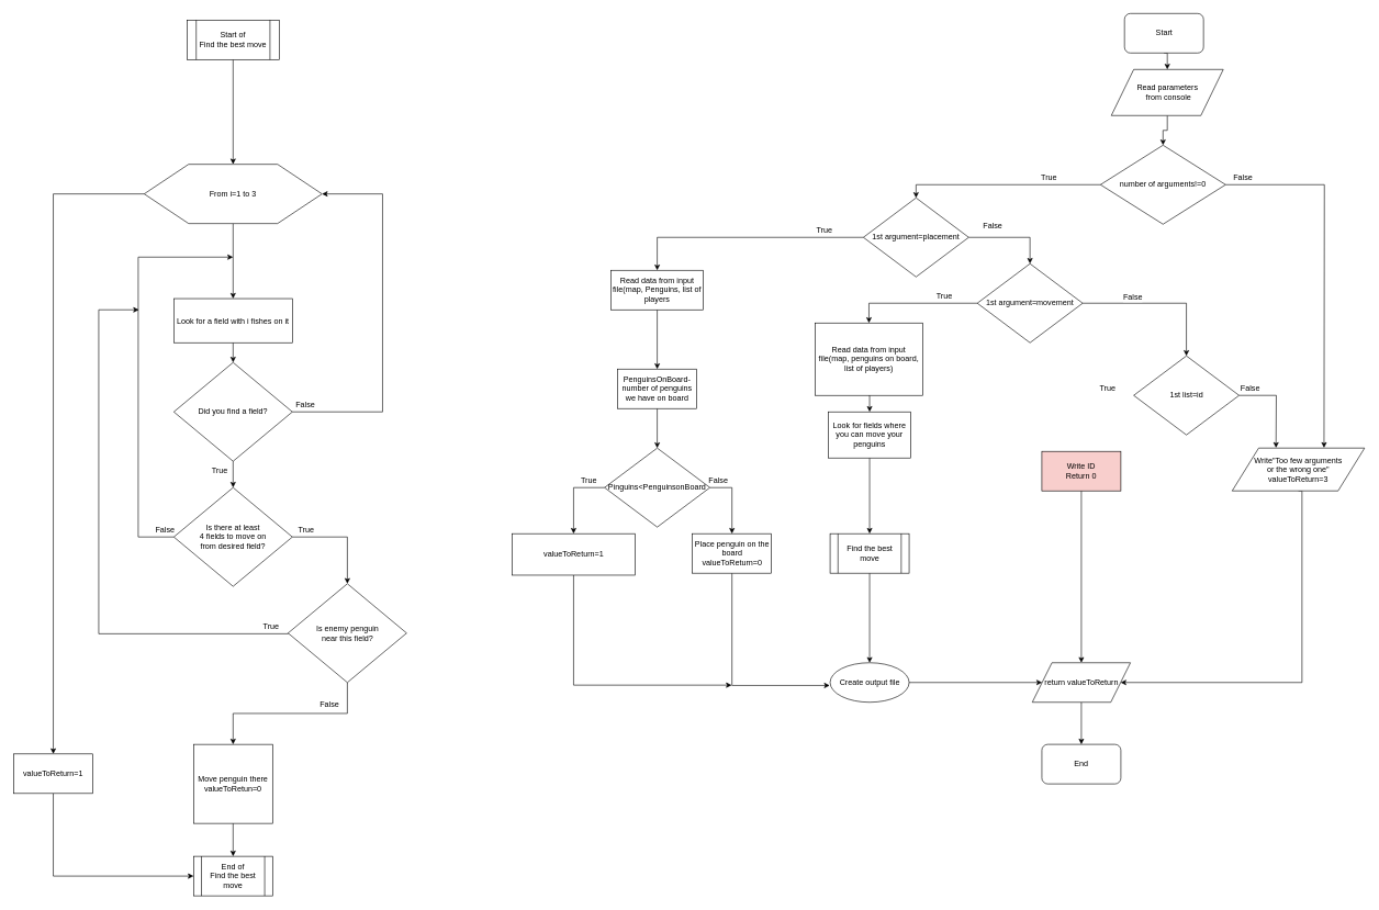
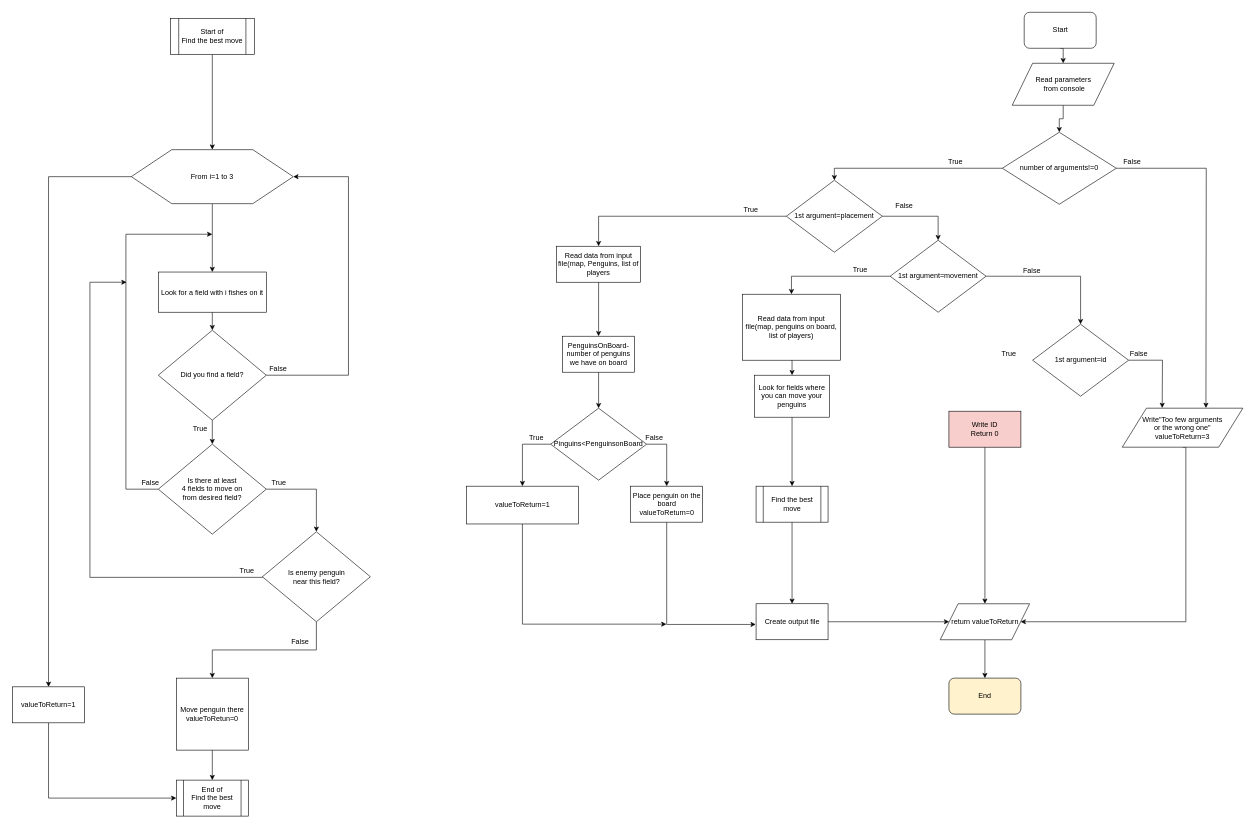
  <mxCell id="0" />
  <mxCell id="1" parent="0" />
  <mxCell id="2" style="edgeStyle=orthogonalEdgeStyle;rounded=0;orthogonalLoop=1;jettySize=auto;html=1;exitX=0;exitY=0.5;exitDx=0;exitDy=0;entryX=0.5;entryY=0;entryDx=0;entryDy=0;" parent="1" source="27" target="4" edge="1"><mxGeometry relative="1" as="geometry"><mxPoint x="1220" y="750" as="targetPoint" /><mxPoint x="1327" y="600" as="sourcePoint" /></mxGeometry></mxCell>
  <mxCell id="3" style="edgeStyle=orthogonalEdgeStyle;rounded=0;orthogonalLoop=1;jettySize=auto;html=1;exitX=0.5;exitY=1;exitDx=0;exitDy=0;entryX=0.5;entryY=0;entryDx=0;entryDy=0;" parent="1" source="4" target="16" edge="1"><mxGeometry relative="1" as="geometry"><mxPoint x="1225" y="850" as="targetPoint" /></mxGeometry></mxCell>
  <mxCell id="4" value="Read data from input file(map, Penguins, list of players" style="rounded=0;whiteSpace=wrap;html=1;" parent="1" vertex="1"><mxGeometry x="927" y="410" width="140" height="60" as="geometry" /></mxCell>
- <mxCell id="5" value="End" style="rounded=1;whiteSpace=wrap;html=1;" parent="1" vertex="1"><mxGeometry x="1581" y="1130" width="120" height="60" as="geometry" /></mxCell>
+ <mxCell id="5" value="End" style="rounded=1;whiteSpace=wrap;html=1;fillColor=#fff2cc;" parent="1" vertex="1"><mxGeometry x="1581" y="1130" width="120" height="60" as="geometry" /></mxCell>
  <mxCell id="6" style="edgeStyle=orthogonalEdgeStyle;rounded=0;orthogonalLoop=1;jettySize=auto;html=1;exitX=1;exitY=0.5;exitDx=0;exitDy=0;entryX=0.5;entryY=0;entryDx=0;entryDy=0;" parent="1" source="29" target="45" edge="1"><mxGeometry relative="1" as="geometry"><mxPoint x="1310.765" y="1142.529" as="sourcePoint" /><mxPoint x="1380.176" y="1194.294" as="targetPoint" /></mxGeometry></mxCell>
  <mxCell id="7" value="False" style="text;html=1;align=center;verticalAlign=middle;whiteSpace=wrap;rounded=0;" parent="1" vertex="1"><mxGeometry x="1070" y="720" width="40" height="20" as="geometry" /></mxCell>
  <mxCell id="8" value="True" style="text;html=1;align=center;verticalAlign=middle;whiteSpace=wrap;rounded=0;" parent="1" vertex="1"><mxGeometry x="870" y="720" width="47" height="20" as="geometry" /></mxCell>
  <mxCell id="9" style="edgeStyle=orthogonalEdgeStyle;rounded=0;orthogonalLoop=1;jettySize=auto;html=1;exitX=0.5;exitY=1;exitDx=0;exitDy=0;entryX=0.5;entryY=0;entryDx=0;entryDy=0;" parent="1" source="10" target="20" edge="1"><mxGeometry relative="1" as="geometry"><mxPoint x="1780" y="910" as="targetPoint" /></mxGeometry></mxCell>
  <mxCell id="10" value="Read data from input file(map, penguins on board, list of players)" style="rounded=0;whiteSpace=wrap;html=1;" parent="1" vertex="1"><mxGeometry x="1237" y="490" width="163" height="110" as="geometry" /></mxCell>
  <mxCell id="11" style="edgeStyle=orthogonalEdgeStyle;rounded=0;orthogonalLoop=1;jettySize=auto;html=1;exitX=0;exitY=0.5;exitDx=0;exitDy=0;entryX=0.5;entryY=0;entryDx=0;entryDy=0;" parent="1" source="32" target="10" edge="1"><mxGeometry relative="1" as="geometry"><mxPoint x="1780" y="720" as="targetPoint" /><mxPoint x="1790" y="670" as="sourcePoint" /></mxGeometry></mxCell>
  <mxCell id="12" style="edgeStyle=orthogonalEdgeStyle;rounded=0;orthogonalLoop=1;jettySize=auto;html=1;exitX=0;exitY=0.5;exitDx=0;exitDy=0;entryX=0.5;entryY=0;entryDx=0;entryDy=0;" parent="1" source="14" target="27" edge="1"><mxGeometry relative="1" as="geometry"><mxPoint x="1407" y="540" as="targetPoint" /></mxGeometry></mxCell>
  <mxCell id="13" style="edgeStyle=orthogonalEdgeStyle;rounded=0;orthogonalLoop=1;jettySize=auto;html=1;exitX=1;exitY=0.5;exitDx=0;exitDy=0;entryX=0.75;entryY=0;entryDx=0;entryDy=0;" parent="1" source="14" edge="1"><mxGeometry relative="1" as="geometry"><mxPoint x="2009.471" y="679.647" as="targetPoint" /></mxGeometry></mxCell>
  <mxCell id="14" value="number of arguments!=0" style="rhombus;whiteSpace=wrap;html=1;" parent="1" vertex="1"><mxGeometry x="1670" y="220" width="190" height="120" as="geometry" /></mxCell>
  <mxCell id="15" style="edgeStyle=orthogonalEdgeStyle;rounded=0;orthogonalLoop=1;jettySize=auto;html=1;exitX=0.5;exitY=1;exitDx=0;exitDy=0;entryX=0.5;entryY=0;entryDx=0;entryDy=0;" parent="1" source="16" target="29" edge="1"><mxGeometry relative="1" as="geometry" /></mxCell>
  <mxCell id="16" value="PenguinsOnBoard-number of penguins we have on board" style="rounded=0;whiteSpace=wrap;html=1;" parent="1" vertex="1"><mxGeometry x="937" width="120" height="60" as="geometry" y="560" /></mxCell>
  <mxCell id="17" style="edgeStyle=orthogonalEdgeStyle;rounded=0;orthogonalLoop=1;jettySize=auto;html=1;exitX=1;exitY=0.5;exitDx=0;exitDy=0;entryX=0;entryY=0.5;entryDx=0;entryDy=0;" edge="1" parent="1" source="18" target="79"><mxGeometry relative="1" as="geometry" /></mxCell>
- <mxCell id="18" value="Create output file" style="ellipse;whiteSpace=wrap;html=1;" parent="1" vertex="1"><mxGeometry x="1259.5" y="1006" width="120" height="60" as="geometry" /></mxCell>
+ <mxCell id="18" value="Create output file" style="rounded=0;whiteSpace=wrap;html=1;" parent="1" vertex="1"><mxGeometry x="1259.5" y="1006" width="120" height="60" as="geometry" /></mxCell>
  <mxCell id="19" style="edgeStyle=orthogonalEdgeStyle;rounded=0;orthogonalLoop=1;jettySize=auto;html=1;exitX=0.5;exitY=1;exitDx=0;exitDy=0;entryX=0.5;entryY=0;entryDx=0;entryDy=0;" parent="1" source="20" target="48" edge="1"><mxGeometry relative="1" as="geometry"><mxPoint x="1317.5" y="732.167" as="targetPoint" /></mxGeometry></mxCell>
  <mxCell id="20" value="Look for fields where you can move your penguins" style="rounded=0;whiteSpace=wrap;html=1;" parent="1" vertex="1"><mxGeometry x="1257" y="625" width="125" height="70" as="geometry" /></mxCell>
  <mxCell id="21" style="edgeStyle=orthogonalEdgeStyle;rounded=0;orthogonalLoop=1;jettySize=auto;html=1;exitX=0.5;exitY=1;exitDx=0;exitDy=0;entryX=0.5;entryY=0;entryDx=0;entryDy=0;" parent="1" source="48" target="18" edge="1"><mxGeometry relative="1" as="geometry"><mxPoint x="1316.824" y="829.588" as="targetPoint" /><mxPoint x="1317.5" y="792.167" as="sourcePoint" /></mxGeometry></mxCell>
  <mxCell id="22" style="edgeStyle=orthogonalEdgeStyle;rounded=0;orthogonalLoop=1;jettySize=auto;html=1;exitX=0.5;exitY=1;exitDx=0;exitDy=0;entryX=0.5;entryY=0;entryDx=0;entryDy=0;" parent="1" source="23" target="25" edge="1"><mxGeometry relative="1" as="geometry"><mxPoint x="1778" y="119" as="targetPoint" /></mxGeometry></mxCell>
  <mxCell id="23" value="Start" style="rounded=1;whiteSpace=wrap;html=1;" parent="1" vertex="1"><mxGeometry x="1706.5" y="20" width="120" height="60" as="geometry" /></mxCell>
  <mxCell id="24" style="edgeStyle=orthogonalEdgeStyle;rounded=0;orthogonalLoop=1;jettySize=auto;html=1;exitX=0.5;exitY=1;exitDx=0;exitDy=0;entryX=0.5;entryY=0;entryDx=0;entryDy=0;" parent="1" source="25" target="14" edge="1"><mxGeometry relative="1" as="geometry" /></mxCell>
  <mxCell id="25" value="Read parameters&lt;br&gt;&amp;nbsp;from console" style="shape=parallelogram;perimeter=parallelogramPerimeter;whiteSpace=wrap;html=1;rounded=0;" parent="1" vertex="1"><mxGeometry x="1686.5" y="105" width="170" height="70" as="geometry" /></mxCell>
  <mxCell id="26" value="" style="edgeStyle=orthogonalEdgeStyle;rounded=0;orthogonalLoop=1;jettySize=auto;html=1;entryX=0.5;entryY=0;entryDx=0;entryDy=0;" parent="1" source="27" target="32" edge="1"><mxGeometry relative="1" as="geometry"><mxPoint x="1710" y="436" as="targetPoint" /></mxGeometry></mxCell>
  <mxCell id="27" value="1st argument=placement" style="rhombus;whiteSpace=wrap;html=1;rounded=0;" parent="1" vertex="1"><mxGeometry x="1310" y="300" width="160" height="120" as="geometry" /></mxCell>
  <mxCell id="28" style="edgeStyle=orthogonalEdgeStyle;rounded=0;orthogonalLoop=1;jettySize=auto;html=1;exitX=0;exitY=0.5;exitDx=0;exitDy=0;entryX=0.5;entryY=0;entryDx=0;entryDy=0;" parent="1" source="29" target="43" edge="1"><mxGeometry relative="1" as="geometry" /></mxCell>
  <mxCell id="29" value="Pinguins&amp;lt;PenguinsonBoard" style="rhombus;whiteSpace=wrap;html=1;rounded=0;" parent="1" vertex="1"><mxGeometry x="917" y="680" width="160" height="120" as="geometry" /></mxCell>
  <mxCell id="30" value="" style="edgeStyle=orthogonalEdgeStyle;rounded=0;orthogonalLoop=1;jettySize=auto;html=1;entryX=0.5;entryY=0;entryDx=0;entryDy=0;" parent="1" source="32" target="34" edge="1"><mxGeometry relative="1" as="geometry"><mxPoint x="1960" y="710" as="targetPoint" /><Array as="points"><mxPoint x="1801" y="460" /></Array></mxGeometry></mxCell>
  <mxCell id="31" value="False" style="text;html=1;resizable=0;points=[];align=center;verticalAlign=middle;labelBackgroundColor=#ffffff;" parent="30" vertex="1" connectable="0"><mxGeometry x="-0.238" y="4" relative="1" as="geometry"><mxPoint x="-14.5" y="-6" as="offset" /></mxGeometry></mxCell>
  <mxCell id="32" value="1st argument=movement" style="rhombus;whiteSpace=wrap;html=1;rounded=0;" parent="1" vertex="1"><mxGeometry x="1483" y="400" width="160" height="120" as="geometry" /></mxCell>
  <mxCell id="33" style="edgeStyle=orthogonalEdgeStyle;rounded=0;orthogonalLoop=1;jettySize=auto;html=1;exitX=1;exitY=0.5;exitDx=0;exitDy=0;entryX=0.25;entryY=0;entryDx=0;entryDy=0;" parent="1" source="34" edge="1"><mxGeometry relative="1" as="geometry"><mxPoint x="1936.529" y="679.647" as="targetPoint" /></mxGeometry></mxCell>
- <mxCell id="34" value="1st list=id" style="rhombus;whiteSpace=wrap;html=1;rounded=0;" parent="1" vertex="1"><mxGeometry x="1720.5" y="540" width="160" height="120" as="geometry" /></mxCell>
+ <mxCell id="34" value="1st argument=id" style="rhombus;whiteSpace=wrap;html=1;rounded=0;" parent="1" vertex="1"><mxGeometry x="1720.5" y="540" width="160" height="120" as="geometry" /></mxCell>
  <mxCell id="35" value="True" style="text;html=1;resizable=0;points=[];autosize=1;align=left;verticalAlign=top;spacingTop=-4;" parent="1" vertex="1"><mxGeometry x="1237" y="340" width="40" height="20" as="geometry" /></mxCell>
  <mxCell id="36" value="False" style="text;html=1;resizable=0;points=[];autosize=1;align=left;verticalAlign=top;spacingTop=-4;rotation=0;" parent="1" vertex="1"><mxGeometry x="1490" y="333" width="40" height="20" as="geometry" /></mxCell>
  <mxCell id="37" value="True" style="text;html=1;resizable=0;points=[];autosize=1;align=left;verticalAlign=top;spacingTop=-4;" parent="1" vertex="1"><mxGeometry x="1419" y="440" width="40" height="20" as="geometry" /></mxCell>
  <mxCell id="38" style="edgeStyle=orthogonalEdgeStyle;rounded=0;orthogonalLoop=1;jettySize=auto;html=1;exitX=0.5;exitY=1;exitDx=0;exitDy=0;entryX=0.5;entryY=0;entryDx=0;entryDy=0;" edge="1" parent="1" source="39" target="79"><mxGeometry relative="1" as="geometry" /></mxCell>
  <mxCell id="39" value="Write ID&lt;br&gt;Return 0" style="rounded=0;whiteSpace=wrap;html=1;fillColor=#f8cecc;" parent="1" vertex="1"><mxGeometry x="1581" y="685" width="120" height="60" as="geometry" /></mxCell>
  <mxCell id="40" value="True" style="text;html=1;resizable=0;points=[];autosize=1;align=left;verticalAlign=top;spacingTop=-4;" parent="1" vertex="1"><mxGeometry x="1666.5" y="580" width="40" height="20" as="geometry" /></mxCell>
  <mxCell id="41" value="False" style="text;html=1;resizable=0;points=[];autosize=1;align=left;verticalAlign=top;spacingTop=-4;" parent="1" vertex="1"><mxGeometry x="1880.5" y="580" width="40" height="20" as="geometry" /></mxCell>
  <mxCell id="42" style="edgeStyle=orthogonalEdgeStyle;rounded=0;orthogonalLoop=1;jettySize=auto;html=1;exitX=0.5;exitY=1;exitDx=0;exitDy=0;" parent="1" source="43" edge="1"><mxGeometry relative="1" as="geometry"><mxPoint x="1110" y="1040" as="targetPoint" /><Array as="points"><mxPoint x="870" y="1040" /></Array></mxGeometry></mxCell>
  <mxCell id="43" value="valueToReturn=1" style="rounded=0;whiteSpace=wrap;html=1;" parent="1" vertex="1"><mxGeometry x="776.5" y="810" width="187" height="63" as="geometry" /></mxCell>
  <mxCell id="44" style="edgeStyle=orthogonalEdgeStyle;rounded=0;orthogonalLoop=1;jettySize=auto;html=1;exitX=0.5;exitY=1;exitDx=0;exitDy=0;entryX=-0.005;entryY=0.575;entryDx=0;entryDy=0;entryPerimeter=0;" parent="1" source="45" target="18" edge="1"><mxGeometry relative="1" as="geometry"><mxPoint x="1260" y="1030" as="targetPoint" /><Array as="points"><mxPoint x="1110" y="1040" /></Array></mxGeometry></mxCell>
  <mxCell id="45" value="Place penguin on the board&lt;br&gt;valueToReturn=0" style="rounded=0;whiteSpace=wrap;html=1;" parent="1" vertex="1"><mxGeometry x="1050.5" y="810" width="120" height="60" as="geometry" /></mxCell>
  <mxCell id="46" value="True" style="text;html=1;resizable=0;points=[];autosize=1;align=left;verticalAlign=top;spacingTop=-4;" parent="1" vertex="1"><mxGeometry x="1578" y="260" width="40" height="20" as="geometry" /></mxCell>
  <mxCell id="47" value="False" style="text;html=1;resizable=0;points=[];autosize=1;align=left;verticalAlign=top;spacingTop=-4;" parent="1" vertex="1"><mxGeometry x="1870" y="260" width="40" height="20" as="geometry" /></mxCell>
  <mxCell id="48" value="Find the best move" style="shape=process;whiteSpace=wrap;html=1;backgroundOutline=1;" parent="1" vertex="1"><mxGeometry x="1259.5" y="810" width="120" height="60" as="geometry" /></mxCell>
  <mxCell id="49" style="edgeStyle=orthogonalEdgeStyle;rounded=0;orthogonalLoop=1;jettySize=auto;html=1;exitX=0.5;exitY=1;exitDx=0;exitDy=0;entryX=0.5;entryY=0;entryDx=0;entryDy=0;" edge="1" parent="1" source="50" target="71"><mxGeometry relative="1" as="geometry" /></mxCell>
  <mxCell id="50" value="Look for a field&amp;nbsp;with i fishes on it" style="rounded=0;whiteSpace=wrap;html=1;" parent="1" vertex="1"><mxGeometry x="263" y="453" width="180" height="67" as="geometry" /></mxCell>
  <mxCell id="51" value="True" style="text;html=1;resizable=0;points=[];autosize=1;align=left;verticalAlign=top;spacingTop=-4;" parent="1" vertex="1"><mxGeometry x="449.5" y="795" width="40" height="20" as="geometry" /></mxCell>
  <mxCell id="52" style="edgeStyle=orthogonalEdgeStyle;rounded=0;orthogonalLoop=1;jettySize=auto;html=1;exitX=0;exitY=0.5;exitDx=0;exitDy=0;" edge="1" parent="1" source="54"><mxGeometry relative="1" as="geometry"><mxPoint x="353" y="390" as="targetPoint" /><Array as="points"><mxPoint x="209" y="815" /><mxPoint x="209" y="390" /></Array></mxGeometry></mxCell>
  <mxCell id="53" style="edgeStyle=orthogonalEdgeStyle;rounded=0;orthogonalLoop=1;jettySize=auto;html=1;exitX=1;exitY=0.5;exitDx=0;exitDy=0;" edge="1" parent="1" source="54" target="68"><mxGeometry relative="1" as="geometry" /></mxCell>
  <mxCell id="54" value="Is there at least &lt;br&gt;4 fields&amp;nbsp;to&amp;nbsp;move on &lt;br&gt;from desired field?" style="rhombus;whiteSpace=wrap;html=1;" parent="1" vertex="1"><mxGeometry x="263" y="740" width="180" height="150" as="geometry" /></mxCell>
  <mxCell id="55" style="edgeStyle=orthogonalEdgeStyle;rounded=0;orthogonalLoop=1;jettySize=auto;html=1;" parent="1" source="57" target="50" edge="1"><mxGeometry relative="1" as="geometry" /></mxCell>
  <mxCell id="56" style="edgeStyle=orthogonalEdgeStyle;rounded=0;orthogonalLoop=1;jettySize=auto;html=1;exitX=0;exitY=0.5;exitDx=0;exitDy=0;entryX=0.5;entryY=0;entryDx=0;entryDy=0;" edge="1" parent="1" source="57" target="77"><mxGeometry relative="1" as="geometry"><mxPoint x="80" y="1100" as="targetPoint" /></mxGeometry></mxCell>
  <mxCell id="57" value="From i=1 to 3" style="shape=hexagon;perimeter=hexagonPerimeter2;whiteSpace=wrap;html=1;" parent="1" vertex="1"><mxGeometry x="218" y="249" width="270" height="90" as="geometry" /></mxCell>
  <mxCell id="58" value="True" style="text;html=1;resizable=0;points=[];autosize=1;align=left;verticalAlign=top;spacingTop=-4;" parent="1" vertex="1"><mxGeometry x="396.5" y="941" width="40" height="20" as="geometry" /></mxCell>
  <mxCell id="59" style="edgeStyle=orthogonalEdgeStyle;rounded=0;orthogonalLoop=1;jettySize=auto;html=1;exitX=0.5;exitY=1;exitDx=0;exitDy=0;entryX=0.5;entryY=0;entryDx=0;entryDy=0;" edge="1" parent="1" source="60" target="61"><mxGeometry relative="1" as="geometry" /></mxCell>
  <mxCell id="60" value="Move penguin there&lt;br&gt;valueToRetun=0" style="rounded=0;whiteSpace=wrap;html=1;" parent="1" vertex="1"><mxGeometry x="293" y="1130" width="120" height="120" as="geometry" /></mxCell>
  <mxCell id="61" value="End of&lt;br&gt;Find the best move" style="shape=process;whiteSpace=wrap;html=1;backgroundOutline=1;" parent="1" vertex="1"><mxGeometry x="293" y="1300" width="120" height="60" as="geometry" /></mxCell>
  <mxCell id="62" style="edgeStyle=orthogonalEdgeStyle;rounded=0;orthogonalLoop=1;jettySize=auto;html=1;exitX=0.5;exitY=1;exitDx=0;exitDy=0;entryX=0.5;entryY=0;entryDx=0;entryDy=0;" edge="1" parent="1" source="63" target="57"><mxGeometry relative="1" as="geometry" /></mxCell>
  <mxCell id="63" value="Start of&lt;br&gt;Find the best move" style="shape=process;whiteSpace=wrap;html=1;backgroundOutline=1;" vertex="1" parent="1"><mxGeometry x="283" y="30" width="140" height="60" as="geometry" /></mxCell>
  <mxCell id="64" value="False" style="text;html=1;align=center;verticalAlign=middle;whiteSpace=wrap;rounded=0;" vertex="1" parent="1"><mxGeometry x="229.5" y="795" width="40" height="20" as="geometry" /></mxCell>
  <mxCell id="65" value="False" style="text;html=1;resizable=0;points=[];autosize=1;align=left;verticalAlign=top;spacingTop=-4;" parent="1" vertex="1"><mxGeometry x="483" y="1060" width="40" height="20" as="geometry" /></mxCell>
  <mxCell id="66" style="edgeStyle=orthogonalEdgeStyle;rounded=0;orthogonalLoop=1;jettySize=auto;html=1;exitX=0;exitY=0.5;exitDx=0;exitDy=0;" edge="1" parent="1" source="68"><mxGeometry relative="1" as="geometry"><mxPoint x="210" y="470" as="targetPoint" /><Array as="points"><mxPoint x="149" y="962" /><mxPoint x="149" y="470" /></Array></mxGeometry></mxCell>
  <mxCell id="67" style="edgeStyle=orthogonalEdgeStyle;rounded=0;orthogonalLoop=1;jettySize=auto;html=1;exitX=0.5;exitY=1;exitDx=0;exitDy=0;" edge="1" parent="1" source="68" target="60"><mxGeometry relative="1" as="geometry" /></mxCell>
  <mxCell id="68" value="Is enemy penguin &lt;br&gt;near this field?" style="rhombus;whiteSpace=wrap;html=1;" vertex="1" parent="1"><mxGeometry x="436.5" y="886" width="180" height="150" as="geometry" /></mxCell>
  <mxCell id="69" style="edgeStyle=orthogonalEdgeStyle;rounded=0;orthogonalLoop=1;jettySize=auto;html=1;exitX=0.5;exitY=1;exitDx=0;exitDy=0;entryX=0.5;entryY=0;entryDx=0;entryDy=0;" edge="1" parent="1" source="71" target="54"><mxGeometry relative="1" as="geometry" /></mxCell>
  <mxCell id="70" style="edgeStyle=orthogonalEdgeStyle;rounded=0;orthogonalLoop=1;jettySize=auto;html=1;exitX=1;exitY=0.5;exitDx=0;exitDy=0;entryX=1;entryY=0.5;entryDx=0;entryDy=0;" edge="1" parent="1" source="71" target="57"><mxGeometry relative="1" as="geometry"><Array as="points"><mxPoint x="580" y="625" /><mxPoint x="580" y="294" /></Array></mxGeometry></mxCell>
  <mxCell id="71" value="Did you find a field?" style="rhombus;whiteSpace=wrap;html=1;" vertex="1" parent="1"><mxGeometry x="263" y="550" width="180" height="150" as="geometry" /></mxCell>
  <mxCell id="72" value="True" style="text;html=1;align=center;verticalAlign=middle;whiteSpace=wrap;rounded=0;" vertex="1" parent="1"><mxGeometry x="313" y="705" width="40" height="20" as="geometry" /></mxCell>
  <mxCell id="73" value="False" style="text;html=1;align=center;verticalAlign=middle;whiteSpace=wrap;rounded=0;" vertex="1" parent="1"><mxGeometry x="443" y="605" width="40" height="20" as="geometry" /></mxCell>
  <mxCell id="74" style="edgeStyle=orthogonalEdgeStyle;rounded=0;orthogonalLoop=1;jettySize=auto;html=1;exitX=0.5;exitY=1;exitDx=0;exitDy=0;entryX=1;entryY=0.5;entryDx=0;entryDy=0;" edge="1" parent="1" source="75" target="79"><mxGeometry relative="1" as="geometry"><Array as="points"><mxPoint x="1976" y="1036" /></Array></mxGeometry></mxCell>
  <mxCell id="75" value="Write&quot;Too few arguments&lt;br&gt;or the wrong one&quot;&lt;br&gt;valueToReturn=3" style="shape=parallelogram;perimeter=parallelogramPerimeter;whiteSpace=wrap;html=1;" vertex="1" parent="1"><mxGeometry x="1870" y="680" width="201" height="65" as="geometry" /></mxCell>
  <mxCell id="76" style="edgeStyle=orthogonalEdgeStyle;rounded=0;orthogonalLoop=1;jettySize=auto;html=1;exitX=0.5;exitY=1;exitDx=0;exitDy=0;entryX=0;entryY=0.5;entryDx=0;entryDy=0;" edge="1" parent="1" source="77" target="61"><mxGeometry relative="1" as="geometry" /></mxCell>
  <mxCell id="77" value="valueToReturn=1" style="rounded=0;whiteSpace=wrap;html=1;" vertex="1" parent="1"><mxGeometry x="20" y="1144.5" width="120" height="60" as="geometry" /></mxCell>
  <mxCell id="78" style="edgeStyle=orthogonalEdgeStyle;rounded=0;orthogonalLoop=1;jettySize=auto;html=1;exitX=0.5;exitY=1;exitDx=0;exitDy=0;entryX=0.5;entryY=0;entryDx=0;entryDy=0;" edge="1" parent="1" source="79" target="5"><mxGeometry relative="1" as="geometry" /></mxCell>
  <mxCell id="79" value="return valueToReturn" style="shape=parallelogram;perimeter=parallelogramPerimeter;whiteSpace=wrap;html=1;" vertex="1" parent="1"><mxGeometry x="1566.5" y="1006" width="149" height="60" as="geometry" /></mxCell>
